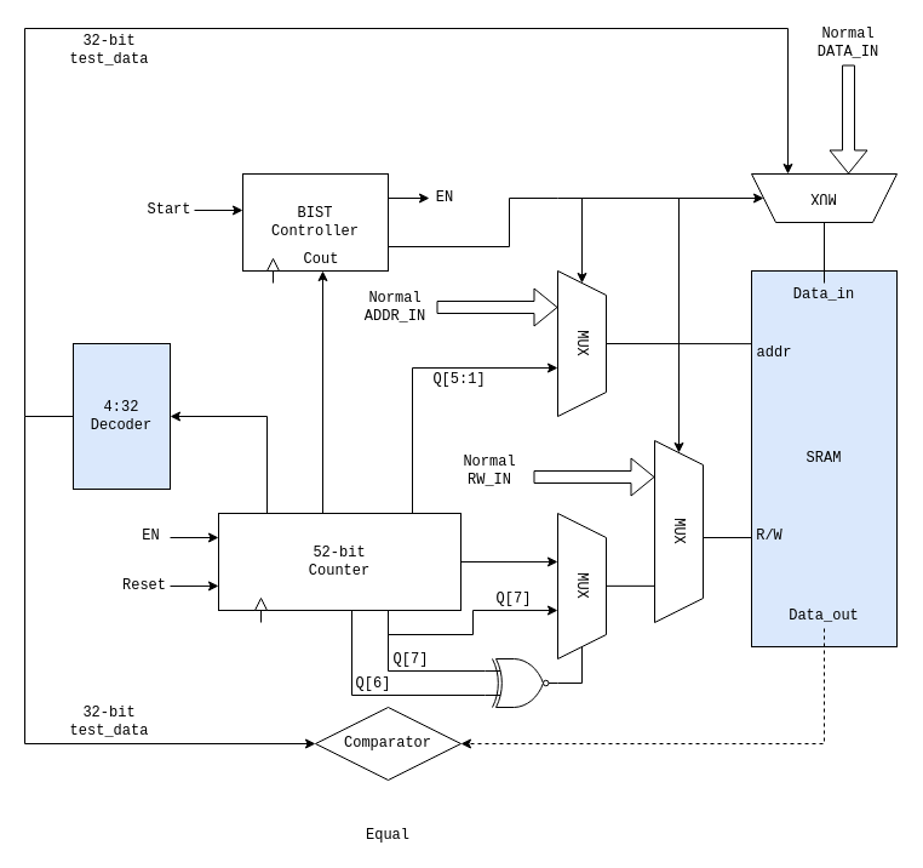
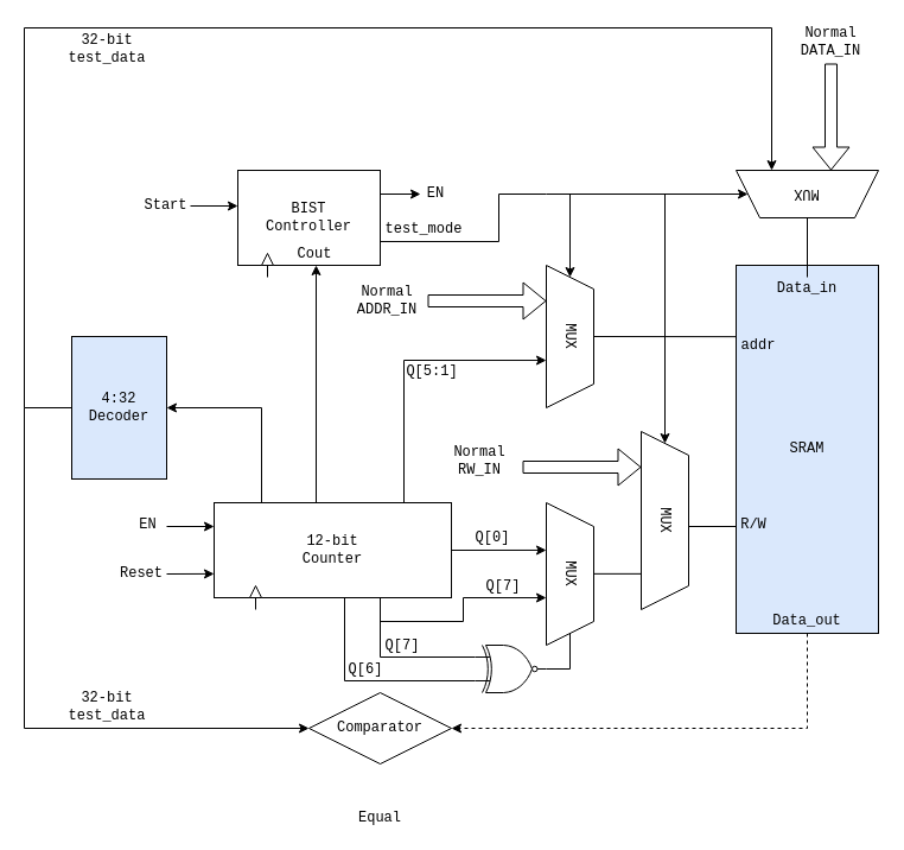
  <mxCell id="0" />
  <mxCell id="1" parent="0" />
- <mxCell id="2" value="52-bit &lt;br&gt;Counter" style="rounded=0;whiteSpace=wrap;html=1;fontFamily=Courier New;" vertex="1" parent="1"><mxGeometry x="180" y="423" width="200" height="80" as="geometry" /></mxCell>
+ <mxCell id="2" value="12-bit &lt;br&gt;Counter" style="rounded=0;whiteSpace=wrap;html=1;fontFamily=Courier New;" vertex="1" parent="1"><mxGeometry x="180" y="423" width="200" height="80" as="geometry" /></mxCell>
  <mxCell id="3" value="BIST&lt;br&gt;Controller" style="rounded=0;whiteSpace=wrap;html=1;fontFamily=Courier New;" vertex="1" parent="1"><mxGeometry x="200" y="143" width="120" height="80" as="geometry" /></mxCell>
  <mxCell id="4" value="SRAM" style="rounded=0;whiteSpace=wrap;html=1;fontFamily=Courier New;fillColor=#dae8fc;" vertex="1" parent="1"><mxGeometry x="620" y="223" width="120" height="310" as="geometry" /></mxCell>
  <mxCell id="5" value="Comparator" style="rhombus;whiteSpace=wrap;html=1;fontFamily=Courier New;" vertex="1" parent="1"><mxGeometry x="260" y="583" width="120" height="60" as="geometry" /></mxCell>
  <mxCell id="6" value="4:32&lt;br&gt;Decoder" style="rounded=0;whiteSpace=wrap;html=1;fontFamily=Courier New;fillColor=#dae8fc;" vertex="1" parent="1"><mxGeometry x="60" y="283" width="80" height="120" as="geometry" /></mxCell>
  <mxCell id="7" value="MUX" style="shape=trapezoid;perimeter=trapezoidPerimeter;whiteSpace=wrap;html=1;fixedSize=1;rotation=-180;fontFamily=Courier New;" vertex="1" parent="1"><mxGeometry x="620" y="143" width="120" height="40" as="geometry" /></mxCell>
  <mxCell id="8" value="MUX" style="shape=trapezoid;perimeter=trapezoidPerimeter;whiteSpace=wrap;html=1;fixedSize=1;rotation=90;fontFamily=Courier New;" vertex="1" parent="1"><mxGeometry x="420" y="463" width="120" height="40" as="geometry" /></mxCell>
  <mxCell id="9" value="MUX" style="shape=trapezoid;perimeter=trapezoidPerimeter;whiteSpace=wrap;html=1;fixedSize=1;rotation=90;fontFamily=Courier New;" vertex="1" parent="1"><mxGeometry x="420" y="263" width="120" height="40" as="geometry" /></mxCell>
  <mxCell id="10" value="" style="endArrow=none;html=1;rounded=0;entryX=0;entryY=0.194;entryDx=0;entryDy=0;entryPerimeter=0;fontFamily=Courier New;" edge="1" parent="1" target="4"><mxGeometry width="50" height="50" relative="1" as="geometry"><mxPoint x="500" y="283" as="sourcePoint" /><mxPoint x="550" y="233" as="targetPoint" /></mxGeometry></mxCell>
  <mxCell id="11" value="" style="endArrow=none;html=1;rounded=0;entryX=0;entryY=0.194;entryDx=0;entryDy=0;entryPerimeter=0;fontFamily=Courier New;" edge="1" parent="1"><mxGeometry width="50" height="50" relative="1" as="geometry"><mxPoint x="500" y="482.86" as="sourcePoint" /><mxPoint x="540" y="482.86" as="targetPoint" /></mxGeometry></mxCell>
  <mxCell id="12" value="R/W" style="text;html=1;align=center;verticalAlign=middle;whiteSpace=wrap;rounded=0;fontFamily=Courier New;" vertex="1" parent="1"><mxGeometry x="620" y="427" width="30" height="30" as="geometry" /></mxCell>
  <mxCell id="13" value="addr" style="text;html=1;align=center;verticalAlign=middle;whiteSpace=wrap;rounded=0;fontFamily=Courier New;" vertex="1" parent="1"><mxGeometry x="624" y="278" width="30" height="25" as="geometry" /></mxCell>
  <mxCell id="14" value="Data_in" style="text;html=1;align=center;verticalAlign=middle;whiteSpace=wrap;rounded=0;fontFamily=Courier New;" vertex="1" parent="1"><mxGeometry x="650" y="233" width="60" height="20" as="geometry" /></mxCell>
  <mxCell id="15" value="" style="endArrow=none;html=1;rounded=0;exitX=0.5;exitY=0;exitDx=0;exitDy=0;fontFamily=Courier New;entryX=0.5;entryY=0;entryDx=0;entryDy=0;" edge="1" parent="1" source="14" target="7"><mxGeometry width="50" height="50" relative="1" as="geometry"><mxPoint x="550" y="233" as="sourcePoint" /><mxPoint x="680" y="193" as="targetPoint" /></mxGeometry></mxCell>
- <mxCell id="16" value="Data_out" style="text;html=1;align=center;verticalAlign=middle;whiteSpace=wrap;rounded=0;fontFamily=Courier New;" vertex="1" parent="1"><mxGeometry x="650" y="498" width="60" height="20" as="geometry" /></mxCell>
- <mxCell id="17" value="Q[5:1]" style="text;html=1;align=center;verticalAlign=middle;whiteSpace=wrap;rounded=0;fontFamily=Courier New;" vertex="1" parent="1"><mxGeometry x="359" y="303" width="40" height="20" as="geometry" /></mxCell>
+ <mxCell id="16" value="Data_out" style="text;html=1;align=center;verticalAlign=middle;whiteSpace=wrap;rounded=0;fontFamily=Courier New;" vertex="1" parent="1"><mxGeometry x="650" y="513" width="60" height="20" as="geometry" /></mxCell>
+ <mxCell id="17" value="Q[5:1]" style="text;html=1;align=center;verticalAlign=middle;whiteSpace=wrap;rounded=0;fontFamily=Courier New;" vertex="1" parent="1"><mxGeometry x="344" y="303" width="40" height="20" as="geometry" /></mxCell>
  <mxCell id="18" value="" style="endArrow=classic;html=1;rounded=0;fontFamily=Courier New;" edge="1" parent="1"><mxGeometry width="50" height="50" relative="1" as="geometry"><mxPoint x="140" y="443" as="sourcePoint" /><mxPoint x="180" y="443" as="targetPoint" /></mxGeometry></mxCell>
  <mxCell id="19" value="" style="endArrow=classic;html=1;rounded=0;fontFamily=Courier New;" edge="1" parent="1"><mxGeometry width="50" height="50" relative="1" as="geometry"><mxPoint x="140" y="483" as="sourcePoint" /><mxPoint x="180" y="482.89" as="targetPoint" /></mxGeometry></mxCell>
  <mxCell id="20" value="" style="triangle;whiteSpace=wrap;html=1;rotation=-90;fontFamily=Courier New;" vertex="1" parent="1"><mxGeometry x="210" y="493" width="10" height="10" as="geometry" /></mxCell>
  <mxCell id="21" value="" style="endArrow=none;html=1;rounded=0;fontFamily=Courier New;" edge="1" parent="1"><mxGeometry width="50" height="50" relative="1" as="geometry"><mxPoint x="215" y="513" as="sourcePoint" /><mxPoint x="215" y="503" as="targetPoint" /></mxGeometry></mxCell>
  <mxCell id="22" value="" style="triangle;whiteSpace=wrap;html=1;rotation=-90;fontFamily=Courier New;" vertex="1" parent="1"><mxGeometry x="220" y="213" width="10" height="10" as="geometry" /></mxCell>
  <mxCell id="23" value="" style="endArrow=none;html=1;rounded=0;fontFamily=Courier New;" edge="1" parent="1"><mxGeometry width="50" height="50" relative="1" as="geometry"><mxPoint x="225" y="233" as="sourcePoint" /><mxPoint x="225" y="223" as="targetPoint" /></mxGeometry></mxCell>
+ <mxCell id="24" value="Q[0]" style="text;html=1;align=center;verticalAlign=middle;whiteSpace=wrap;rounded=0;fontFamily=Courier New;" vertex="1" parent="1"><mxGeometry x="400" y="443" width="30" height="20" as="geometry" /></mxCell>
  <mxCell id="25" value="" style="verticalLabelPosition=bottom;shadow=0;dashed=0;align=center;html=1;verticalAlign=top;shape=mxgraph.electrical.logic_gates.logic_gate;operation=xor;negating=1;negSize=0.15;fontFamily=Courier New;" vertex="1" parent="1"><mxGeometry x="400" y="543" width="60" height="40" as="geometry" /></mxCell>
  <mxCell id="26" value="" style="endArrow=none;html=1;rounded=0;entryX=1;entryY=0.5;entryDx=0;entryDy=0;fontFamily=Courier New;" edge="1" parent="1" target="8"><mxGeometry width="50" height="50" relative="1" as="geometry"><mxPoint x="460" y="563" as="sourcePoint" /><mxPoint x="490" y="563" as="targetPoint" /><Array as="points"><mxPoint x="480" y="563" /></Array></mxGeometry></mxCell>
  <mxCell id="27" value="" style="endArrow=none;html=1;rounded=0;exitX=0;exitY=0.25;exitDx=0;exitDy=0;exitPerimeter=0;fontFamily=Courier New;" edge="1" parent="1" source="25"><mxGeometry width="50" height="50" relative="1" as="geometry"><mxPoint x="270" y="553" as="sourcePoint" /><mxPoint x="320" y="503" as="targetPoint" /><Array as="points"><mxPoint x="320" y="553" /></Array></mxGeometry></mxCell>
  <mxCell id="28" value="" style="endArrow=none;html=1;rounded=0;exitX=0;exitY=0.75;exitDx=0;exitDy=0;exitPerimeter=0;fontFamily=Courier New;" edge="1" parent="1" source="25"><mxGeometry width="50" height="50" relative="1" as="geometry"><mxPoint x="240" y="553" as="sourcePoint" /><mxPoint x="290" y="503" as="targetPoint" /><Array as="points"><mxPoint x="290" y="573" /></Array></mxGeometry></mxCell>
  <mxCell id="29" value="Q[6]" style="text;html=1;align=center;verticalAlign=middle;whiteSpace=wrap;rounded=0;fontFamily=Courier New;" vertex="1" parent="1"><mxGeometry x="298" y="559" width="20" height="10" as="geometry" /></mxCell>
  <mxCell id="30" value="Q[7]" style="text;html=1;align=center;verticalAlign=middle;whiteSpace=wrap;rounded=0;fontFamily=Courier New;" vertex="1" parent="1"><mxGeometry x="329" y="539" width="20" height="10" as="geometry" /></mxCell>
  <mxCell id="31" value="Q[7]" style="text;html=1;align=center;verticalAlign=middle;whiteSpace=wrap;rounded=0;fontFamily=Courier New;" vertex="1" parent="1"><mxGeometry x="414" y="489" width="20" height="10" as="geometry" /></mxCell>
  <mxCell id="32" value="EN" style="text;html=1;align=center;verticalAlign=middle;whiteSpace=wrap;rounded=0;fontFamily=Courier New;" vertex="1" parent="1"><mxGeometry x="110" y="437" width="29" height="10" as="geometry" /></mxCell>
  <mxCell id="33" value="Reset" style="text;html=1;align=center;verticalAlign=middle;whiteSpace=wrap;rounded=0;fontFamily=Courier New;" vertex="1" parent="1"><mxGeometry x="99" y="478" width="40" height="10" as="geometry" /></mxCell>
  <mxCell id="34" value="Cout" style="text;html=1;align=center;verticalAlign=middle;whiteSpace=wrap;rounded=0;fontFamily=Courier New;" vertex="1" parent="1"><mxGeometry x="250" y="209" width="30" height="10" as="geometry" /></mxCell>
  <mxCell id="35" value="" style="endArrow=classic;html=1;rounded=0;entryX=1;entryY=0.5;entryDx=0;entryDy=0;fontFamily=Courier New;" edge="1" parent="1" target="6"><mxGeometry width="50" height="50" relative="1" as="geometry"><mxPoint x="220" y="423" as="sourcePoint" /><mxPoint x="270" y="373" as="targetPoint" /><Array as="points"><mxPoint x="220" y="343" /></Array></mxGeometry></mxCell>
  <mxCell id="36" value="" style="endArrow=classic;html=1;rounded=0;entryX=0.55;entryY=1;entryDx=0;entryDy=0;entryPerimeter=0;fontFamily=Courier New;" edge="1" parent="1" target="3"><mxGeometry width="50" height="50" relative="1" as="geometry"><mxPoint x="266" y="423" as="sourcePoint" /><mxPoint x="266" y="193" as="targetPoint" /></mxGeometry></mxCell>
  <mxCell id="37" value="" style="endArrow=classic;html=1;rounded=0;entryX=0.667;entryY=1;entryDx=0;entryDy=0;entryPerimeter=0;fontFamily=Courier New;" edge="1" parent="1" target="9"><mxGeometry width="50" height="50" relative="1" as="geometry"><mxPoint x="340" y="423" as="sourcePoint" /><mxPoint x="450" y="313" as="targetPoint" /><Array as="points"><mxPoint x="340" y="303" /></Array></mxGeometry></mxCell>
  <mxCell id="38" value="" style="endArrow=classic;html=1;rounded=0;entryX=0.333;entryY=1;entryDx=0;entryDy=0;entryPerimeter=0;fontFamily=Courier New;" edge="1" parent="1" target="8"><mxGeometry width="50" height="50" relative="1" as="geometry"><mxPoint x="380" y="463" as="sourcePoint" /><mxPoint x="430" y="413" as="targetPoint" /></mxGeometry></mxCell>
  <mxCell id="39" value="" style="endArrow=classic;html=1;rounded=0;entryX=0.667;entryY=1;entryDx=0;entryDy=0;entryPerimeter=0;fontFamily=Courier New;" edge="1" parent="1" target="8"><mxGeometry width="50" height="50" relative="1" as="geometry"><mxPoint x="320" y="523" as="sourcePoint" /><mxPoint x="370" y="473" as="targetPoint" /><Array as="points"><mxPoint x="390" y="523" /><mxPoint x="390" y="503" /></Array></mxGeometry></mxCell>
  <mxCell id="40" value="Equal" style="text;html=1;align=center;verticalAlign=middle;whiteSpace=wrap;rounded=0;fontFamily=Courier New;" vertex="1" parent="1"><mxGeometry x="290" y="684" width="60" height="10" as="geometry" /></mxCell>
  <mxCell id="41" value="" style="endArrow=classic;html=1;rounded=0;entryX=1;entryY=0.5;entryDx=0;entryDy=0;exitX=0.5;exitY=1;exitDx=0;exitDy=0;fontFamily=Courier New;dashed=1;" edge="1" parent="1" source="16" target="5"><mxGeometry width="50" height="50" relative="1" as="geometry"><mxPoint x="600" y="543" as="sourcePoint" /><mxPoint x="390" y="613" as="targetPoint" /><Array as="points"><mxPoint x="680" y="613" /><mxPoint x="600" y="613" /></Array></mxGeometry></mxCell>
  <mxCell id="42" value="" style="shape=flexArrow;endArrow=classic;html=1;rounded=0;entryX=0.25;entryY=1;entryDx=0;entryDy=0;fontFamily=Courier New;" edge="1" parent="1" target="9"><mxGeometry width="50" height="50" relative="1" as="geometry"><mxPoint x="360" y="253" as="sourcePoint" /><mxPoint x="450" y="253" as="targetPoint" /></mxGeometry></mxCell>
  <mxCell id="43" value="Normal&lt;br&gt;DATA_IN" style="text;html=1;align=center;verticalAlign=middle;whiteSpace=wrap;rounded=0;fontFamily=Courier New;" vertex="1" parent="1"><mxGeometry x="670" y="20" width="60" height="30" as="geometry" /></mxCell>
  <mxCell id="44" value="" style="shape=flexArrow;endArrow=classic;html=1;rounded=0;fontFamily=Courier New;" edge="1" parent="1"><mxGeometry width="50" height="50" relative="1" as="geometry"><mxPoint x="700" y="53" as="sourcePoint" /><mxPoint x="700" y="143" as="targetPoint" /></mxGeometry></mxCell>
  <mxCell id="45" value="Normal&lt;br&gt;ADDR_IN" style="text;html=1;align=center;verticalAlign=middle;whiteSpace=wrap;rounded=0;fontFamily=Courier New;" vertex="1" parent="1"><mxGeometry x="296" y="238" width="60" height="30" as="geometry" /></mxCell>
  <mxCell id="46" value="MUX" style="shape=trapezoid;perimeter=trapezoidPerimeter;whiteSpace=wrap;html=1;fixedSize=1;rotation=90;fontFamily=Courier New;" vertex="1" parent="1"><mxGeometry x="485" y="418" width="150" height="40" as="geometry" /></mxCell>
  <mxCell id="47" value="" style="shape=flexArrow;endArrow=classic;html=1;rounded=0;entryX=0.25;entryY=1;entryDx=0;entryDy=0;fontFamily=Courier New;" edge="1" parent="1"><mxGeometry width="50" height="50" relative="1" as="geometry"><mxPoint x="440" y="393" as="sourcePoint" /><mxPoint x="540" y="393" as="targetPoint" /></mxGeometry></mxCell>
  <mxCell id="48" value="Normal&lt;br&gt;RW_IN" style="text;html=1;align=center;verticalAlign=middle;whiteSpace=wrap;rounded=0;fontFamily=Courier New;" vertex="1" parent="1"><mxGeometry x="374" y="373" width="60" height="30" as="geometry" /></mxCell>
  <mxCell id="49" value="" style="endArrow=none;html=1;rounded=0;entryX=0;entryY=0.533;entryDx=0;entryDy=0;entryPerimeter=0;fontFamily=Courier New;" edge="1" parent="1" target="12"><mxGeometry width="50" height="50" relative="1" as="geometry"><mxPoint x="580" y="443" as="sourcePoint" /><mxPoint x="630" y="393" as="targetPoint" /></mxGeometry></mxCell>
  <mxCell id="50" value="" style="endArrow=classic;html=1;rounded=0;entryX=0;entryY=0.5;entryDx=0;entryDy=0;fontFamily=Courier New;" edge="1" parent="1" target="5"><mxGeometry width="50" height="50" relative="1" as="geometry"><mxPoint x="60" y="343" as="sourcePoint" /><mxPoint x="110" y="293" as="targetPoint" /><Array as="points"><mxPoint x="20" y="343" /><mxPoint x="20" y="613" /></Array></mxGeometry></mxCell>
  <mxCell id="51" value="" style="endArrow=classic;html=1;rounded=0;entryX=0.75;entryY=1;entryDx=0;entryDy=0;fontFamily=Courier New;" edge="1" parent="1" target="7"><mxGeometry width="50" height="50" relative="1" as="geometry"><mxPoint x="20" y="343" as="sourcePoint" /><mxPoint x="70" y="293" as="targetPoint" /><Array as="points"><mxPoint x="20" y="23" /><mxPoint x="650" y="23" /></Array></mxGeometry></mxCell>
  <mxCell id="52" value="" style="endArrow=classic;html=1;rounded=0;entryX=0;entryY=0.375;entryDx=0;entryDy=0;entryPerimeter=0;fontFamily=Courier New;" edge="1" parent="1" target="3"><mxGeometry width="50" height="50" relative="1" as="geometry"><mxPoint x="160" y="173" as="sourcePoint" /><mxPoint x="189" y="123" as="targetPoint" /></mxGeometry></mxCell>
  <mxCell id="53" value="Start" style="text;html=1;align=center;verticalAlign=middle;whiteSpace=wrap;rounded=0;fontFamily=Courier New;" vertex="1" parent="1"><mxGeometry x="119" y="163" width="41" height="20" as="geometry" /></mxCell>
  <mxCell id="54" value="" style="endArrow=classic;html=1;rounded=0;fontFamily=Courier New;" edge="1" parent="1" target="55"><mxGeometry width="50" height="50" relative="1" as="geometry"><mxPoint x="320" y="163" as="sourcePoint" /><mxPoint x="360" y="163" as="targetPoint" /></mxGeometry></mxCell>
  <mxCell id="55" value="EN" style="text;html=1;align=center;verticalAlign=middle;whiteSpace=wrap;rounded=0;fontFamily=Courier New;" vertex="1" parent="1"><mxGeometry x="354" y="155.5" width="26" height="15" as="geometry" /></mxCell>
  <mxCell id="56" value="32-bit&lt;br&gt;test_data" style="text;html=1;align=center;verticalAlign=middle;whiteSpace=wrap;rounded=0;rotation=0;fontFamily=Courier New;" vertex="1" parent="1"><mxGeometry x="60" y="26" width="60" height="30" as="geometry" /></mxCell>
  <mxCell id="57" value="32-bit&lt;br&gt;test_data" style="text;html=1;align=center;verticalAlign=middle;whiteSpace=wrap;rounded=0;rotation=0;fontFamily=Courier New;" vertex="1" parent="1"><mxGeometry x="60" y="580" width="60" height="30" as="geometry" /></mxCell>
  <mxCell id="58" value="" style="endArrow=classic;html=1;rounded=0;fontFamily=Courier New;" edge="1" parent="1" target="7"><mxGeometry width="50" height="50" relative="1" as="geometry"><mxPoint x="460" y="163" as="sourcePoint" /><mxPoint x="510" y="123" as="targetPoint" /></mxGeometry></mxCell>
  <mxCell id="59" value="" style="endArrow=classic;html=1;rounded=0;entryX=0;entryY=0.5;entryDx=0;entryDy=0;fontFamily=Courier New;" edge="1" parent="1" target="9"><mxGeometry width="50" height="50" relative="1" as="geometry"><mxPoint x="480" y="163" as="sourcePoint" /><mxPoint x="530" y="115.5" as="targetPoint" /></mxGeometry></mxCell>
  <mxCell id="60" value="" style="endArrow=classic;html=1;rounded=0;fontFamily=Courier New;" edge="1" parent="1" target="46"><mxGeometry width="50" height="50" relative="1" as="geometry"><mxPoint x="560" y="163" as="sourcePoint" /><mxPoint x="560" y="233" as="targetPoint" /></mxGeometry></mxCell>
  <mxCell id="61" value="" style="endArrow=none;html=1;rounded=0;exitX=1;exitY=0.75;exitDx=0;exitDy=0;fontFamily=Courier New;" edge="1" parent="1" source="3"><mxGeometry width="50" height="50" relative="1" as="geometry"><mxPoint x="410" y="213" as="sourcePoint" /><mxPoint x="460" y="163" as="targetPoint" /><Array as="points"><mxPoint x="420" y="203" /><mxPoint x="420" y="163" /></Array></mxGeometry></mxCell>
+ <mxCell id="62" value="test_mode" style="text;html=1;align=center;verticalAlign=middle;whiteSpace=wrap;rounded=0;fontFamily=Courier New;" vertex="1" parent="1"><mxGeometry x="332" y="183" width="50" height="20" as="geometry" /></mxCell>
